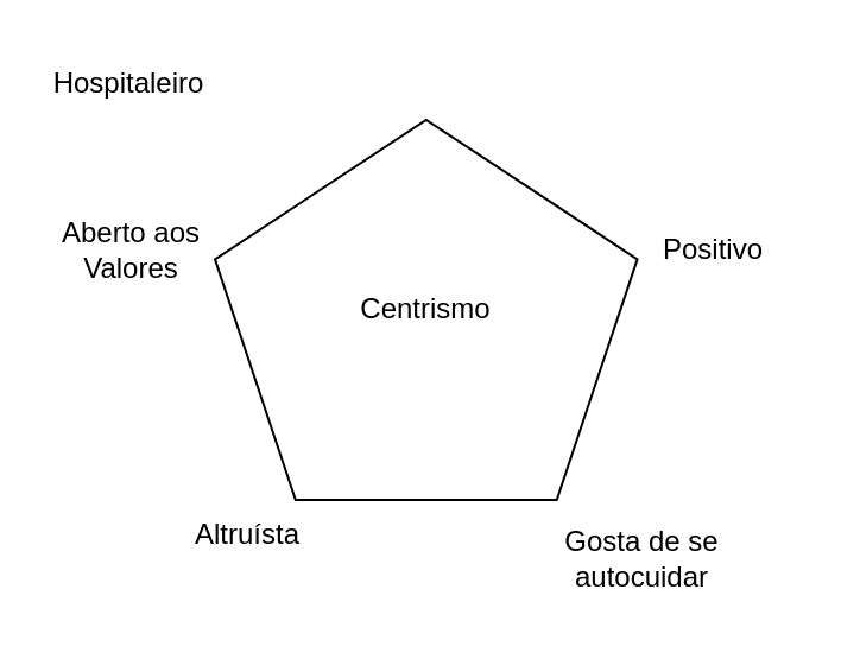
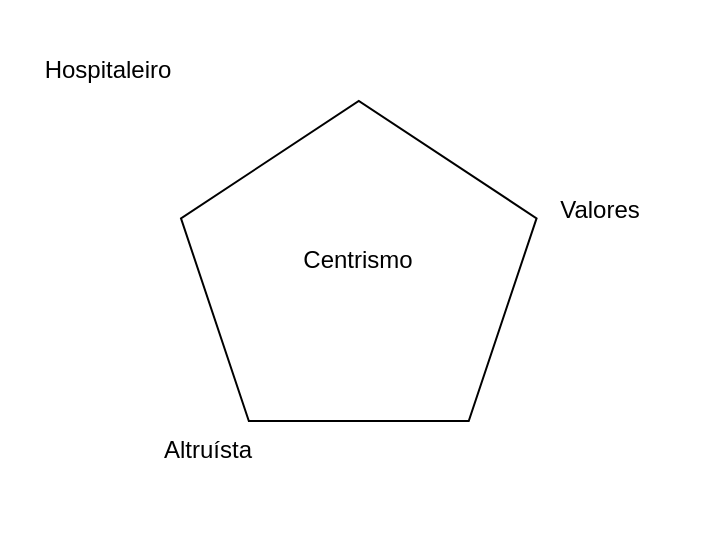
  <mxCell id="0" />
  <mxCell id="1" parent="0" />
  <mxCell id="2" value="Centrismo" style="whiteSpace=wrap;html=1;shape=mxgraph.basic.pentagon" parent="1" vertex="1"><mxGeometry x="90" y="50" width="177.78" height="160" as="geometry" /></mxCell>
  <mxCell id="3" value="Hospitaleiro" style="text;html=1;strokeColor=none;fillColor=none;align=center;verticalAlign=middle;whiteSpace=wrap;rounded=0;" parent="1" vertex="1"><mxGeometry x="24" y="20" width="60" height="30" as="geometry" /></mxCell>
  <mxCell id="4" value="Altruísta" style="text;html=1;strokeColor=none;fillColor=none;align=center;verticalAlign=middle;whiteSpace=wrap;rounded=0;" parent="1" vertex="1"><mxGeometry x="59" y="200" width="90" height="50" as="geometry" /></mxCell>
- <mxCell id="5" value="Gosta de se autocuidar" style="text;html=1;strokeColor=none;fillColor=none;align=center;verticalAlign=middle;whiteSpace=wrap;rounded=0;" parent="1" vertex="1"><mxGeometry x="230" y="220" width="80" height="30" as="geometry" /></mxCell>
- <mxCell id="6" value="Aberto aos Valores" style="text;html=1;strokeColor=none;fillColor=none;align=center;verticalAlign=middle;whiteSpace=wrap;rounded=0;" parent="1" vertex="1"><mxGeometry x="20" y="90" width="70" height="30" as="geometry" /></mxCell>
- <mxCell id="7" value="Positivo" style="text;html=1;strokeColor=none;fillColor=none;align=center;verticalAlign=middle;whiteSpace=wrap;rounded=0;" parent="1" vertex="1"><mxGeometry x="260" y="90" width="80" height="30" as="geometry" /></mxCell>
+ <mxCell id="7" value="Valores" style="text;html=1;strokeColor=none;fillColor=none;align=center;verticalAlign=middle;whiteSpace=wrap;rounded=0;" parent="1" vertex="1"><mxGeometry x="260" y="90" width="80" height="30" as="geometry" /></mxCell>
